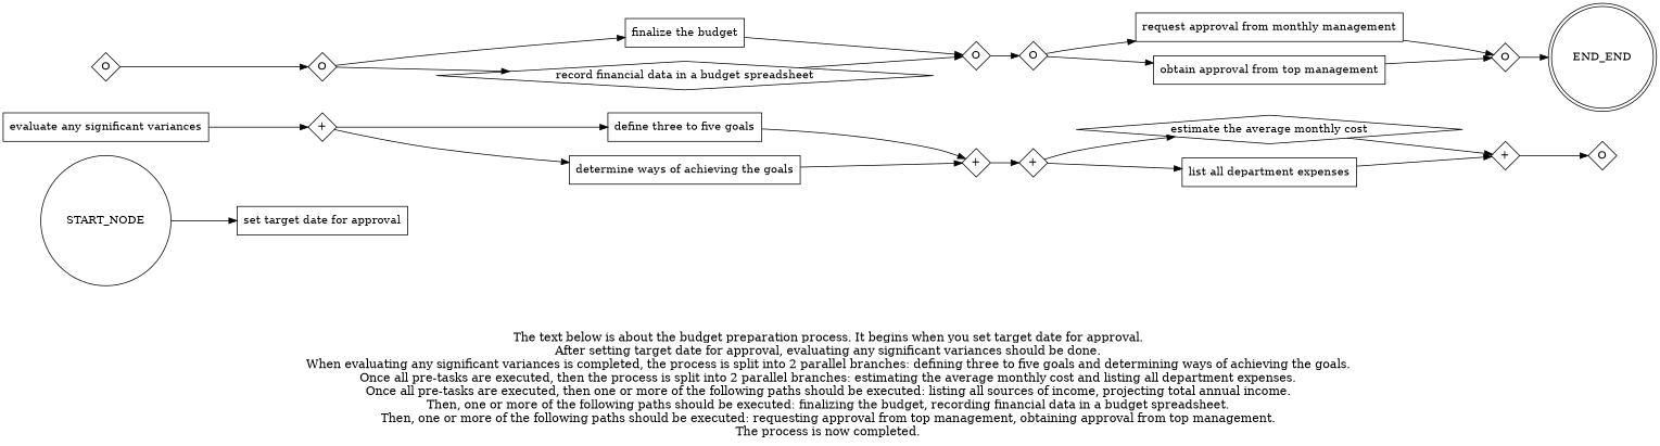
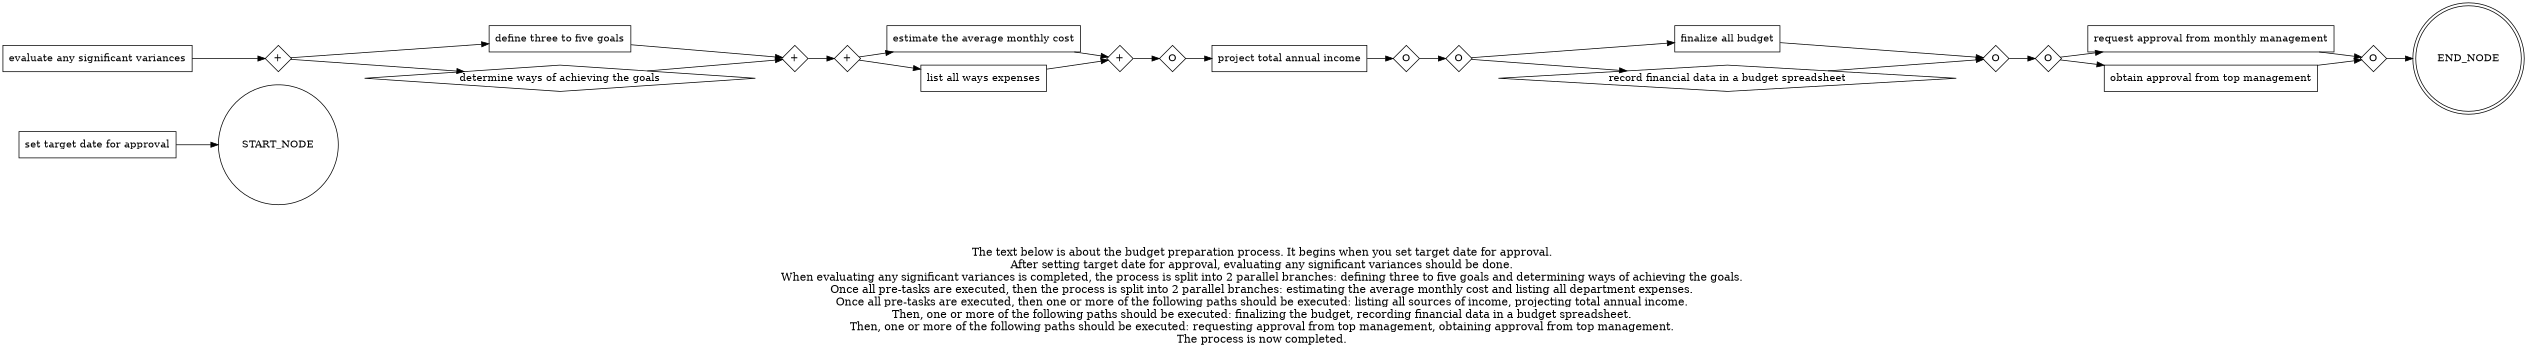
  digraph {
    fontname="DejaVu Serif"
    fontsize=15
    label="\n\n\nThe text below is about the budget preparation process. It begins when you set target date for approval. \nAfter setting target date for approval, evaluating any significant variances should be done. \nWhen evaluating any significant variances is completed, the process is split into 2 parallel branches: defining three to five goals and determining ways of achieving the goals. \nOnce all pre-tasks are executed, then the process is split into 2 parallel branches: estimating the average monthly cost and listing all department expenses. \nOnce all pre-tasks are executed, then one or more of the following paths should be executed: listing all sources of income, projecting total annual income. \nThen, one or more of the following paths should be executed: finalizing the budget, recording financial data in a budget spreadsheet. \nThen, one or more of the following paths should be executed: requesting approval from top management, obtaining approval from top management. \nThe process is now completed. \n"
    rankdir=LR
    node [fontname="DejaVu Serif" shape=diamond]
    edge [fontname="DejaVu Serif"]
    "set target date for approval" [shape=box]
    "evaluate any significant variances" [shape=box]
    n3 [fixedsize=true label="+" width=0.5]
    "define three to five goals" [shape=box]
-   "determine ways of achieving the goals" [shape=box]
+   "determine ways of achieving the goals"
    n6 [fixedsize=true label="+" width=0.5]
    n7 [fixedsize=true label="+" width=0.5]
-   "estimate the average monthly cost"
-   "list all department expenses" [shape=box]
+   "estimate the average monthly cost" [shape=box]
+   "list all department expenses" [shape=box label="list all ways expenses"]
    n10 [fixedsize=true label="+" width=0.5]
    n11 [fixedsize=true label=O width=0.5]
+   "project total annual income" [shape=box]
    n13 [fixedsize=true label=O width=0.5]
    n14 [fixedsize=true label=O width=0.5]
-   "finalize the budget" [shape=box]
+   "finalize the budget" [shape=box label="finalize all budget"]
    "record financial data in a budget spreadsheet"
    n17 [fixedsize=true label=O width=0.5]
    n18 [fixedsize=true label=O width=0.5]
    n19 [label="request approval from monthly management" shape=box]
    "obtain approval from top management" [shape=box]
    n21 [fixedsize=true label=O width=0.5]
-   END_NODE [shape=doublecircle width=0.2 label=END_END]
+   END_NODE [shape=doublecircle width=0.2]
    START_NODE [shape=circle width=0.3]
    subgraph sub_1 {
      "set target date for approval"
      "evaluate any significant variances"
      n3
      "define three to five goals"
      "determine ways of achieving the goals"
      n6
      n7
      "estimate the average monthly cost"
      "list all department expenses"
      n10
      n11
+     "project total annual income"
      n13
      n14
      "finalize the budget"
      "record financial data in a budget spreadsheet"
      n17
      n18
      n19
      "obtain approval from top management"
      n21
    }
    "evaluate any significant variances" -> n3
    n3 -> "define three to five goals"
    n3 -> "determine ways of achieving the goals"
    "define three to five goals" -> n6
    "determine ways of achieving the goals" -> n6
    n6 -> n7
    n7 -> "estimate the average monthly cost"
    n7 -> "list all department expenses"
    "estimate the average monthly cost" -> n10
    "list all department expenses" -> n10
    n10 -> n11
+   n11 -> "project total annual income"
+   "project total annual income" -> n13
    n13 -> n14
    n14 -> "finalize the budget"
    n14 -> "record financial data in a budget spreadsheet"
    "finalize the budget" -> n17
    "record financial data in a budget spreadsheet" -> n17
    n17 -> n18
    n18 -> n19
    n18 -> "obtain approval from top management"
    n19 -> n21
    "obtain approval from top management" -> n21
    n21 -> END_NODE
-   START_NODE -> "set target date for approval"
+   "set target date for approval" -> START_NODE
  }
